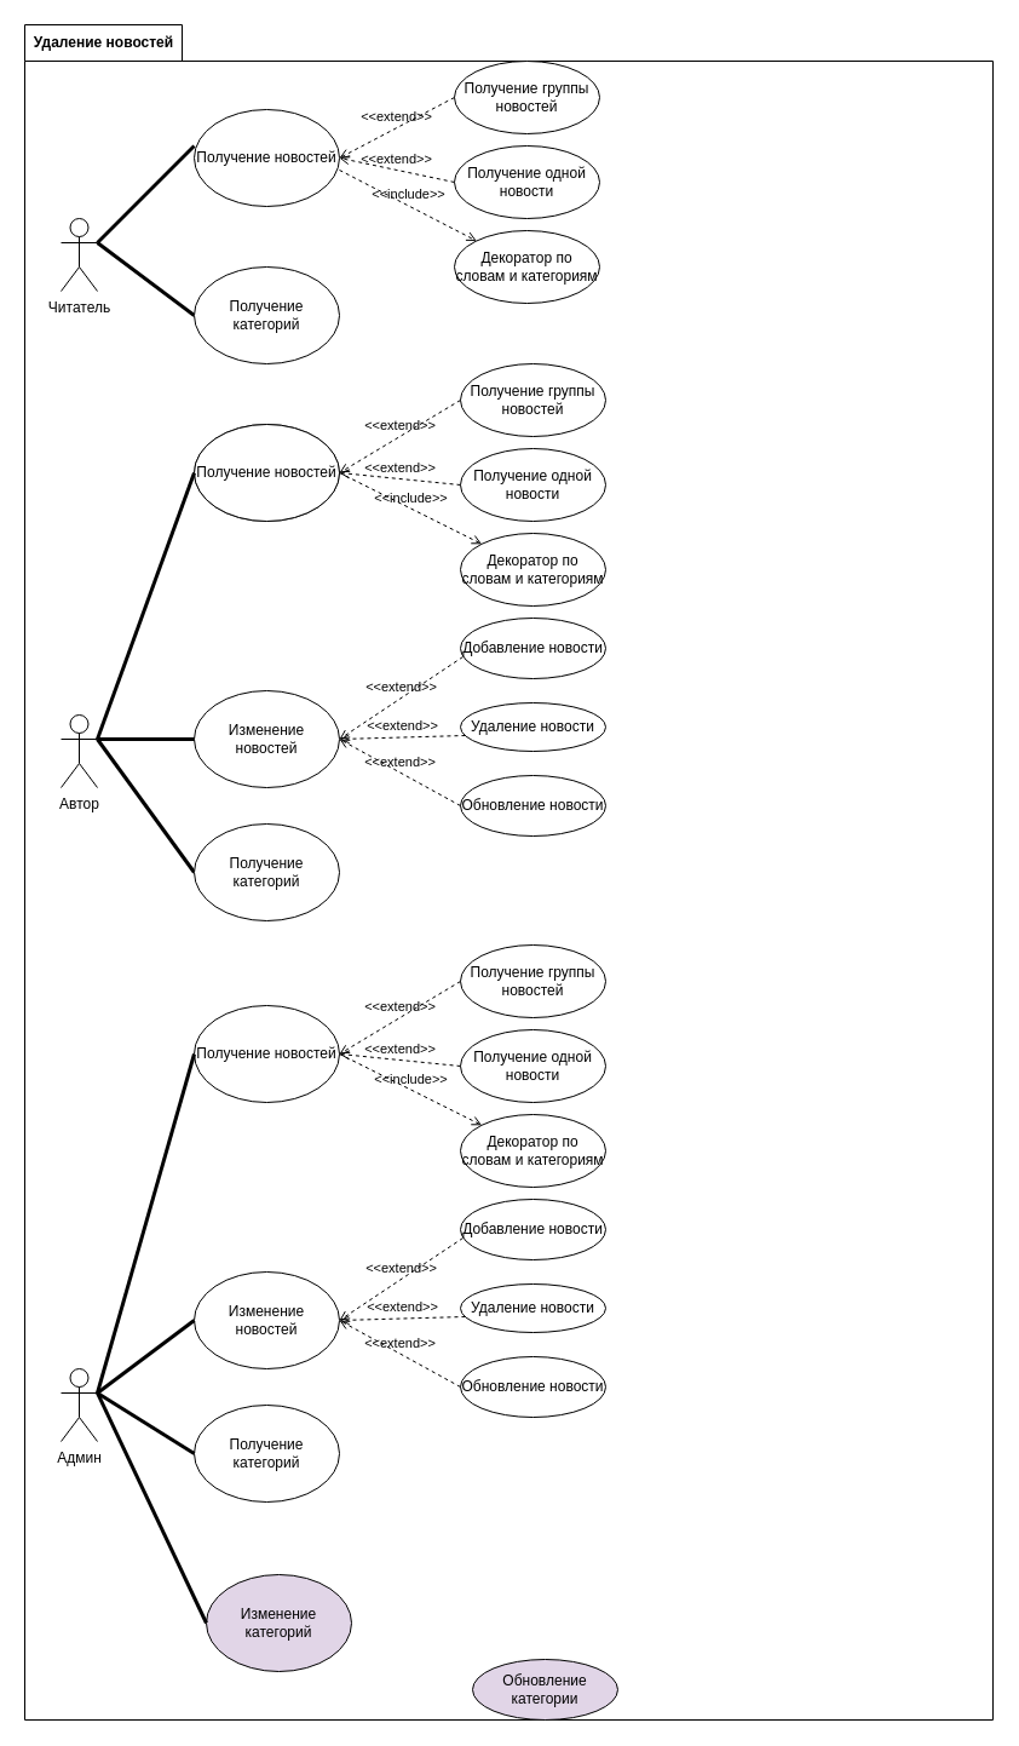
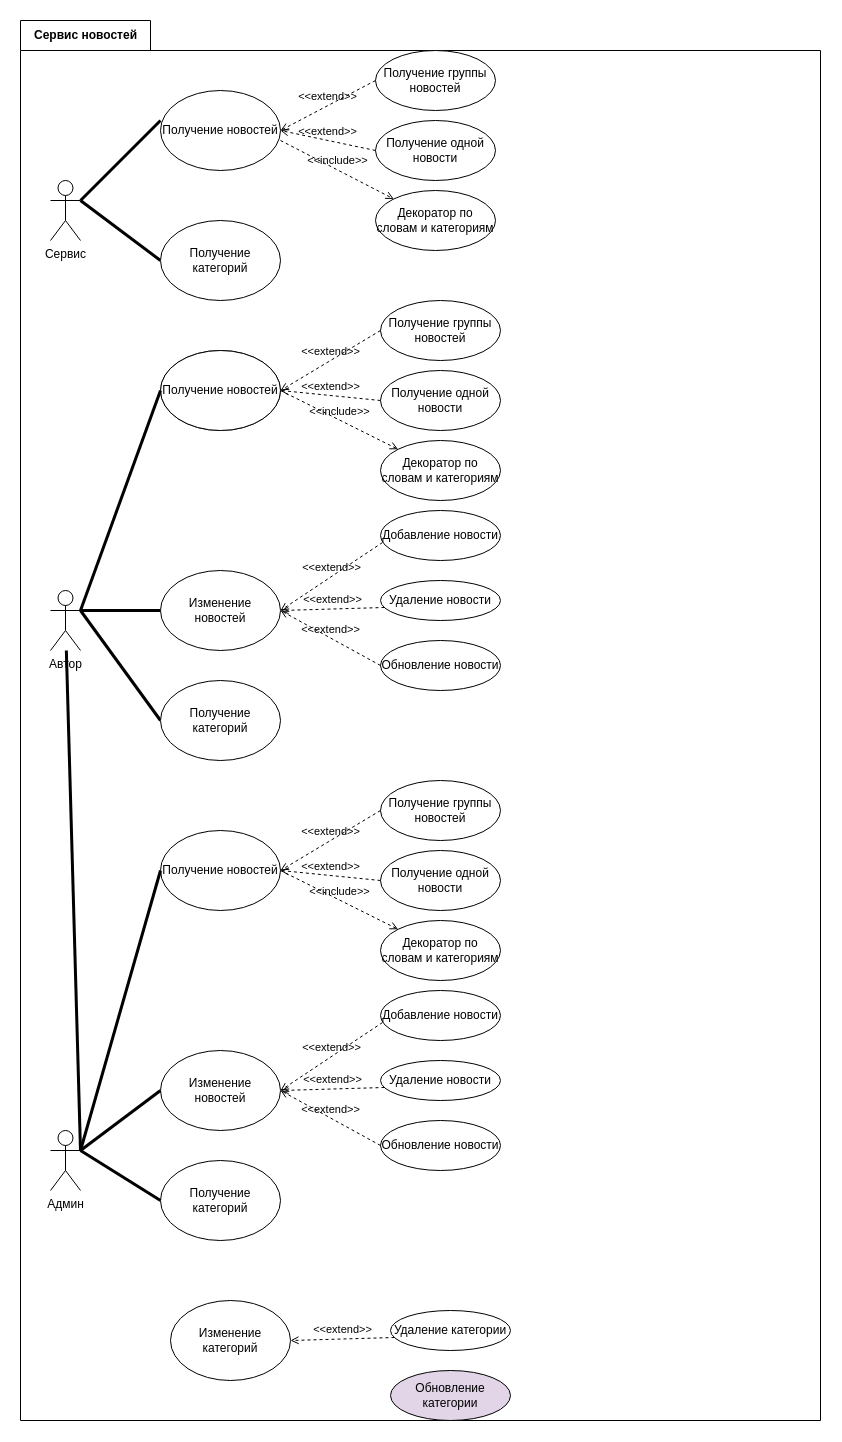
  <mxCell id="0" />
  <mxCell id="1" parent="0" />
- <mxCell id="2" value="Удаление новостей" style="shape=folder;fontStyle=1;tabWidth=130;tabHeight=30;tabPosition=left;html=1;boundedLbl=1;labelInHeader=1;container=1;collapsible=0;recursiveResize=0;" parent="1" vertex="1"><mxGeometry x="20" y="20" width="800" height="1400" as="geometry" /></mxCell>
- <mxCell id="3" value="&lt;div&gt;Читатель&lt;/div&gt;" style="shape=umlActor;verticalLabelPosition=bottom;verticalAlign=top;html=1;" parent="2" vertex="1"><mxGeometry x="30" y="160" width="30" height="60" as="geometry" /></mxCell>
+ <mxCell id="2" value="Сервис новостей" style="shape=folder;fontStyle=1;tabWidth=130;tabHeight=30;tabPosition=left;html=1;boundedLbl=1;labelInHeader=1;container=1;collapsible=0;recursiveResize=0;" parent="1" vertex="1"><mxGeometry x="20" y="20" width="800" height="1400" as="geometry" /></mxCell>
+ <mxCell id="3" value="&lt;div&gt;Сервис&lt;/div&gt;" style="shape=umlActor;verticalLabelPosition=bottom;verticalAlign=top;html=1;" parent="2" vertex="1"><mxGeometry x="30" y="160" width="30" height="60" as="geometry" /></mxCell>
  <mxCell id="4" value="Получение новостей" style="ellipse;whiteSpace=wrap;html=1;" parent="2" vertex="1"><mxGeometry x="140" y="70" width="120" height="80" as="geometry" /></mxCell>
  <mxCell id="5" value="Получение группы новостей" style="ellipse;whiteSpace=wrap;html=1;" parent="2" vertex="1"><mxGeometry x="355" y="30" width="120" height="60" as="geometry" /></mxCell>
  <mxCell id="6" value="" style="endArrow=none;startArrow=none;endFill=0;startFill=0;endSize=8;html=1;verticalAlign=bottom;labelBackgroundColor=none;strokeWidth=3;rounded=0;exitX=1;exitY=0.333;exitDx=0;exitDy=0;exitPerimeter=0;" parent="2" source="3" edge="1"><mxGeometry width="160" relative="1" as="geometry"><mxPoint x="70" y="99.5" as="sourcePoint" /><mxPoint x="140" y="100" as="targetPoint" /></mxGeometry></mxCell>
  <mxCell id="7" value="&amp;lt;&amp;lt;extend&amp;gt;&amp;gt;" style="html=1;verticalAlign=bottom;labelBackgroundColor=none;endArrow=open;endFill=0;dashed=1;rounded=0;exitX=0;exitY=0.5;exitDx=0;exitDy=0;entryX=1;entryY=0.5;entryDx=0;entryDy=0;" parent="2" source="5" target="4" edge="1"><mxGeometry width="160" relative="1" as="geometry"><mxPoint x="270" y="290" as="sourcePoint" /><mxPoint x="430" y="290" as="targetPoint" /></mxGeometry></mxCell>
  <mxCell id="8" value="Получение одной новости" style="ellipse;whiteSpace=wrap;html=1;" parent="2" vertex="1"><mxGeometry x="355" y="100" width="120" height="60" as="geometry" /></mxCell>
  <mxCell id="9" value="&amp;lt;&amp;lt;extend&amp;gt;&amp;gt;" style="html=1;verticalAlign=bottom;labelBackgroundColor=none;endArrow=open;endFill=0;dashed=1;rounded=0;exitX=0;exitY=0.5;exitDx=0;exitDy=0;entryX=1;entryY=0.5;entryDx=0;entryDy=0;" parent="2" source="8" target="4" edge="1"><mxGeometry width="160" relative="1" as="geometry"><mxPoint x="270" y="290" as="sourcePoint" /><mxPoint x="430" y="290" as="targetPoint" /></mxGeometry></mxCell>
  <mxCell id="10" value="&amp;lt;&amp;lt;include&amp;gt;&amp;gt;" style="html=1;verticalAlign=bottom;labelBackgroundColor=none;endArrow=open;endFill=0;dashed=1;rounded=0;" parent="2" target="11" edge="1"><mxGeometry width="160" relative="1" as="geometry"><mxPoint x="260" y="120" as="sourcePoint" /><mxPoint x="260" y="230" as="targetPoint" /></mxGeometry></mxCell>
  <mxCell id="11" value="Декоратор по словам и категориям" style="ellipse;whiteSpace=wrap;html=1;" parent="2" vertex="1"><mxGeometry x="355" y="170" width="120" height="60" as="geometry" /></mxCell>
  <mxCell id="12" value="" style="endArrow=none;startArrow=none;endFill=0;startFill=0;endSize=8;html=1;verticalAlign=bottom;labelBackgroundColor=none;strokeWidth=3;rounded=0;entryX=0;entryY=0.5;entryDx=0;entryDy=0;exitX=1;exitY=0.333;exitDx=0;exitDy=0;exitPerimeter=0;" parent="2" source="3" target="13" edge="1"><mxGeometry width="160" relative="1" as="geometry"><mxPoint x="100" y="420" as="sourcePoint" /><mxPoint x="260" y="420" as="targetPoint" /></mxGeometry></mxCell>
  <mxCell id="13" value="Получение категорий" style="ellipse;whiteSpace=wrap;html=1;" parent="2" vertex="1"><mxGeometry x="140" y="200" width="120" height="80" as="geometry" /></mxCell>
  <mxCell id="14" value="&lt;div&gt;Автор&lt;/div&gt;" style="shape=umlActor;verticalLabelPosition=bottom;verticalAlign=top;html=1;outlineConnect=0;" parent="2" vertex="1"><mxGeometry x="30" y="570" width="30" height="60" as="geometry" /></mxCell>
  <mxCell id="15" value="" style="ellipse;whiteSpace=wrap;html=1;" parent="2" vertex="1"><mxGeometry x="140" y="330" width="120" height="80" as="geometry" /></mxCell>
  <mxCell id="16" value="Получение новостей" style="ellipse;whiteSpace=wrap;html=1;" parent="2" vertex="1"><mxGeometry x="140" y="330" width="120" height="80" as="geometry" /></mxCell>
  <mxCell id="17" value="Получение группы новостей" style="ellipse;whiteSpace=wrap;html=1;" parent="2" vertex="1"><mxGeometry x="360" y="280" width="120" height="60" as="geometry" /></mxCell>
  <mxCell id="18" value="&amp;lt;&amp;lt;extend&amp;gt;&amp;gt;" style="html=1;verticalAlign=bottom;labelBackgroundColor=none;endArrow=open;endFill=0;dashed=1;rounded=0;exitX=0;exitY=0.5;exitDx=0;exitDy=0;entryX=1;entryY=0.5;entryDx=0;entryDy=0;" parent="2" source="17" target="16" edge="1"><mxGeometry width="160" relative="1" as="geometry"><mxPoint x="248" y="560" as="sourcePoint" /><mxPoint x="278" y="390" as="targetPoint" /></mxGeometry></mxCell>
  <mxCell id="19" value="Получение одной новости" style="ellipse;whiteSpace=wrap;html=1;" parent="2" vertex="1"><mxGeometry x="360" y="350" width="120" height="60" as="geometry" /></mxCell>
  <mxCell id="20" value="&amp;lt;&amp;lt;extend&amp;gt;&amp;gt;" style="html=1;verticalAlign=bottom;labelBackgroundColor=none;endArrow=open;endFill=0;dashed=1;rounded=0;exitX=0;exitY=0.5;exitDx=0;exitDy=0;" parent="2" source="19" edge="1"><mxGeometry width="160" relative="1" as="geometry"><mxPoint x="248" y="560" as="sourcePoint" /><mxPoint x="260" y="370" as="targetPoint" /></mxGeometry></mxCell>
  <mxCell id="21" value="&amp;lt;&amp;lt;include&amp;gt;&amp;gt;" style="html=1;verticalAlign=bottom;labelBackgroundColor=none;endArrow=open;endFill=0;dashed=1;rounded=0;" parent="2" target="22" edge="1"><mxGeometry width="160" relative="1" as="geometry"><mxPoint x="260" y="370" as="sourcePoint" /><mxPoint x="238" y="500" as="targetPoint" /></mxGeometry></mxCell>
  <mxCell id="22" value="Декоратор по словам и категориям" style="ellipse;whiteSpace=wrap;html=1;" parent="2" vertex="1"><mxGeometry x="360" y="420" width="120" height="60" as="geometry" /></mxCell>
  <mxCell id="23" value="" style="endArrow=none;startArrow=none;endFill=0;startFill=0;endSize=8;html=1;verticalAlign=bottom;labelBackgroundColor=none;strokeWidth=3;rounded=0;entryX=0;entryY=0.5;entryDx=0;entryDy=0;exitX=1;exitY=0.333;exitDx=0;exitDy=0;exitPerimeter=0;" parent="2" source="14" target="16" edge="1"><mxGeometry width="160" relative="1" as="geometry"><mxPoint x="60" y="410" as="sourcePoint" /><mxPoint x="220" y="410" as="targetPoint" /></mxGeometry></mxCell>
  <mxCell id="24" value="&lt;div&gt;Изменение&lt;br&gt;&lt;/div&gt;&lt;div&gt; новостей&lt;/div&gt;" style="ellipse;whiteSpace=wrap;html=1;" parent="2" vertex="1"><mxGeometry x="140" y="550" width="120" height="80" as="geometry" /></mxCell>
  <mxCell id="25" value="Добавление новости" style="ellipse;whiteSpace=wrap;html=1;" parent="2" vertex="1"><mxGeometry x="360" y="490" width="120" height="50" as="geometry" /></mxCell>
  <mxCell id="26" value="Удаление новости" style="ellipse;whiteSpace=wrap;html=1;" parent="2" vertex="1"><mxGeometry x="360" y="560" width="120" height="40" as="geometry" /></mxCell>
  <mxCell id="27" value="&amp;lt;&amp;lt;extend&amp;gt;&amp;gt;" style="html=1;verticalAlign=bottom;labelBackgroundColor=none;endArrow=open;endFill=0;dashed=1;rounded=0;exitX=0.017;exitY=0.64;exitDx=0;exitDy=0;exitPerimeter=0;entryX=1;entryY=0.5;entryDx=0;entryDy=0;" parent="2" source="25" target="24" edge="1"><mxGeometry width="160" relative="1" as="geometry"><mxPoint x="300" y="550" as="sourcePoint" /><mxPoint x="460" y="550" as="targetPoint" /></mxGeometry></mxCell>
  <mxCell id="28" value="&amp;lt;&amp;lt;extend&amp;gt;&amp;gt;" style="html=1;verticalAlign=bottom;labelBackgroundColor=none;endArrow=open;endFill=0;dashed=1;rounded=0;exitX=0.033;exitY=0.675;exitDx=0;exitDy=0;exitPerimeter=0;entryX=1;entryY=0.5;entryDx=0;entryDy=0;" parent="2" source="26" target="24" edge="1"><mxGeometry width="160" relative="1" as="geometry"><mxPoint x="300" y="550" as="sourcePoint" /><mxPoint x="260" y="610" as="targetPoint" /></mxGeometry></mxCell>
  <mxCell id="29" value="" style="endArrow=none;startArrow=none;endFill=0;startFill=0;endSize=8;html=1;verticalAlign=bottom;labelBackgroundColor=none;strokeWidth=3;rounded=0;exitX=1;exitY=0.333;exitDx=0;exitDy=0;exitPerimeter=0;entryX=0;entryY=0.5;entryDx=0;entryDy=0;" parent="2" source="14" target="24" edge="1"><mxGeometry width="160" relative="1" as="geometry"><mxPoint x="300" y="550" as="sourcePoint" /><mxPoint x="140" y="520" as="targetPoint" /></mxGeometry></mxCell>
  <mxCell id="30" value="Обновление новости" style="ellipse;whiteSpace=wrap;html=1;" parent="2" vertex="1"><mxGeometry x="360" y="620" width="120" height="50" as="geometry" /></mxCell>
  <mxCell id="31" value="&amp;lt;&amp;lt;extend&amp;gt;&amp;gt;" style="html=1;verticalAlign=bottom;labelBackgroundColor=none;endArrow=open;endFill=0;dashed=1;rounded=0;exitX=0;exitY=0.5;exitDx=0;exitDy=0;entryX=1;entryY=0.5;entryDx=0;entryDy=0;" parent="2" source="30" target="24" edge="1"><mxGeometry width="160" relative="1" as="geometry"><mxPoint x="300" y="490" as="sourcePoint" /><mxPoint x="460" y="490" as="targetPoint" /></mxGeometry></mxCell>
  <mxCell id="32" value="" style="endArrow=none;startArrow=none;endFill=0;startFill=0;endSize=8;html=1;verticalAlign=bottom;labelBackgroundColor=none;strokeWidth=3;rounded=0;entryX=0;entryY=0.5;entryDx=0;entryDy=0;" parent="2" target="33" edge="1"><mxGeometry width="160" relative="1" as="geometry"><mxPoint x="60" y="590" as="sourcePoint" /><mxPoint x="220" y="870" as="targetPoint" /></mxGeometry></mxCell>
  <mxCell id="33" value="Получение категорий" style="ellipse;whiteSpace=wrap;html=1;" parent="2" vertex="1"><mxGeometry x="140" y="660" width="120" height="80" as="geometry" /></mxCell>
  <mxCell id="34" value="Получение новостей" style="ellipse;whiteSpace=wrap;html=1;" vertex="1" parent="2"><mxGeometry x="140" y="810" width="120" height="80" as="geometry" /></mxCell>
  <mxCell id="35" value="Получение группы новостей" style="ellipse;whiteSpace=wrap;html=1;" vertex="1" parent="2"><mxGeometry x="360" y="760" width="120" height="60" as="geometry" /></mxCell>
  <mxCell id="36" value="&amp;lt;&amp;lt;extend&amp;gt;&amp;gt;" style="html=1;verticalAlign=bottom;labelBackgroundColor=none;endArrow=open;endFill=0;dashed=1;rounded=0;exitX=0;exitY=0.5;exitDx=0;exitDy=0;entryX=1;entryY=0.5;entryDx=0;entryDy=0;" edge="1" parent="2" source="35" target="34"><mxGeometry width="160" relative="1" as="geometry"><mxPoint x="208" y="1030" as="sourcePoint" /><mxPoint x="238" y="860" as="targetPoint" /></mxGeometry></mxCell>
  <mxCell id="37" value="Получение одной новости" style="ellipse;whiteSpace=wrap;html=1;" vertex="1" parent="2"><mxGeometry x="360" y="830" width="120" height="60" as="geometry" /></mxCell>
  <mxCell id="38" value="&amp;lt;&amp;lt;extend&amp;gt;&amp;gt;" style="html=1;verticalAlign=bottom;labelBackgroundColor=none;endArrow=open;endFill=0;dashed=1;rounded=0;exitX=0;exitY=0.5;exitDx=0;exitDy=0;" edge="1" parent="2" source="37"><mxGeometry width="160" relative="1" as="geometry"><mxPoint x="208" y="1030" as="sourcePoint" /><mxPoint x="260" y="850" as="targetPoint" /></mxGeometry></mxCell>
  <mxCell id="39" value="&amp;lt;&amp;lt;include&amp;gt;&amp;gt;" style="html=1;verticalAlign=bottom;labelBackgroundColor=none;endArrow=open;endFill=0;dashed=1;rounded=0;" edge="1" parent="2" target="40"><mxGeometry width="160" relative="1" as="geometry"><mxPoint x="260" y="850" as="sourcePoint" /><mxPoint x="198" y="970" as="targetPoint" /></mxGeometry></mxCell>
  <mxCell id="40" value="Декоратор по словам и категориям" style="ellipse;whiteSpace=wrap;html=1;" vertex="1" parent="2"><mxGeometry x="360" y="900" width="120" height="60" as="geometry" /></mxCell>
  <mxCell id="41" value="&lt;div&gt;Изменение&lt;br&gt;&lt;/div&gt;&lt;div&gt; новостей&lt;/div&gt;" style="ellipse;whiteSpace=wrap;html=1;" vertex="1" parent="2"><mxGeometry x="140" y="1030" width="120" height="80" as="geometry" /></mxCell>
  <mxCell id="42" value="Добавление новости" style="ellipse;whiteSpace=wrap;html=1;" vertex="1" parent="2"><mxGeometry x="360" y="970" width="120" height="50" as="geometry" /></mxCell>
  <mxCell id="43" value="Удаление новости" style="ellipse;whiteSpace=wrap;html=1;" vertex="1" parent="2"><mxGeometry x="360" y="1040" width="120" height="40" as="geometry" /></mxCell>
  <mxCell id="44" value="&amp;lt;&amp;lt;extend&amp;gt;&amp;gt;" style="html=1;verticalAlign=bottom;labelBackgroundColor=none;endArrow=open;endFill=0;dashed=1;rounded=0;exitX=0.017;exitY=0.64;exitDx=0;exitDy=0;exitPerimeter=0;entryX=1;entryY=0.5;entryDx=0;entryDy=0;" edge="1" parent="2" source="42" target="41"><mxGeometry width="160" relative="1" as="geometry"><mxPoint x="260" y="1020" as="sourcePoint" /><mxPoint x="420" y="1020" as="targetPoint" /></mxGeometry></mxCell>
  <mxCell id="45" value="&amp;lt;&amp;lt;extend&amp;gt;&amp;gt;" style="html=1;verticalAlign=bottom;labelBackgroundColor=none;endArrow=open;endFill=0;dashed=1;rounded=0;exitX=0.033;exitY=0.675;exitDx=0;exitDy=0;exitPerimeter=0;entryX=1;entryY=0.5;entryDx=0;entryDy=0;" edge="1" parent="2" source="43" target="41"><mxGeometry width="160" relative="1" as="geometry"><mxPoint x="260" y="1020" as="sourcePoint" /><mxPoint x="220" y="1080" as="targetPoint" /></mxGeometry></mxCell>
  <mxCell id="46" value="Обновление новости" style="ellipse;whiteSpace=wrap;html=1;" vertex="1" parent="2"><mxGeometry x="360" y="1100" width="120" height="50" as="geometry" /></mxCell>
  <mxCell id="47" value="&amp;lt;&amp;lt;extend&amp;gt;&amp;gt;" style="html=1;verticalAlign=bottom;labelBackgroundColor=none;endArrow=open;endFill=0;dashed=1;rounded=0;exitX=0;exitY=0.5;exitDx=0;exitDy=0;entryX=1;entryY=0.5;entryDx=0;entryDy=0;" edge="1" parent="2" source="46" target="41"><mxGeometry width="160" relative="1" as="geometry"><mxPoint x="260" y="960" as="sourcePoint" /><mxPoint x="420" y="960" as="targetPoint" /></mxGeometry></mxCell>
  <mxCell id="48" value="Получение категорий" style="ellipse;whiteSpace=wrap;html=1;" vertex="1" parent="2"><mxGeometry x="140" y="1140" width="120" height="80" as="geometry" /></mxCell>
  <mxCell id="49" value="&lt;div&gt;Админ&lt;/div&gt;" style="shape=umlActor;verticalLabelPosition=bottom;verticalAlign=top;html=1;outlineConnect=0;" vertex="1" parent="2"><mxGeometry x="30" y="1110" width="30" height="60" as="geometry" /></mxCell>
  <mxCell id="50" value="" style="endArrow=none;startArrow=none;endFill=0;startFill=0;endSize=8;html=1;verticalAlign=bottom;labelBackgroundColor=none;strokeWidth=3;rounded=0;exitX=1;exitY=0.333;exitDx=0;exitDy=0;exitPerimeter=0;entryX=0;entryY=0.5;entryDx=0;entryDy=0;" edge="1" parent="2" source="49" target="41"><mxGeometry width="160" relative="1" as="geometry"><mxPoint x="300" y="1050" as="sourcePoint" /><mxPoint x="460" y="1050" as="targetPoint" /></mxGeometry></mxCell>
  <mxCell id="51" value="" style="endArrow=none;startArrow=none;endFill=0;startFill=0;endSize=8;html=1;verticalAlign=bottom;labelBackgroundColor=none;strokeWidth=3;rounded=0;exitX=1;exitY=0.333;exitDx=0;exitDy=0;exitPerimeter=0;entryX=0;entryY=0.5;entryDx=0;entryDy=0;" edge="1" parent="2" source="49" target="34"><mxGeometry width="160" relative="1" as="geometry"><mxPoint x="300" y="1050" as="sourcePoint" /><mxPoint x="460" y="1050" as="targetPoint" /></mxGeometry></mxCell>
  <mxCell id="52" value="" style="endArrow=none;startArrow=none;endFill=0;startFill=0;endSize=8;html=1;verticalAlign=bottom;labelBackgroundColor=none;strokeWidth=3;rounded=0;exitX=1;exitY=0.333;exitDx=0;exitDy=0;exitPerimeter=0;entryX=0;entryY=0.5;entryDx=0;entryDy=0;" edge="1" parent="2" source="49" target="48"><mxGeometry width="160" relative="1" as="geometry"><mxPoint x="300" y="1050" as="sourcePoint" /><mxPoint x="460" y="1050" as="targetPoint" /></mxGeometry></mxCell>
- <mxCell id="53" value="&lt;div&gt;Изменение&lt;br&gt;&lt;/div&gt;&lt;div&gt;категорий&lt;/div&gt;" style="ellipse;whiteSpace=wrap;html=1;fillColor=#e1d5e7;" vertex="1" parent="2"><mxGeometry x="150" y="1280" width="120" height="80" as="geometry" /></mxCell>
+ <mxCell id="53" value="&lt;div&gt;Изменение&lt;br&gt;&lt;/div&gt;&lt;div&gt;категорий&lt;/div&gt;" style="ellipse;whiteSpace=wrap;html=1;" vertex="1" parent="2"><mxGeometry x="150" y="1280" width="120" height="80" as="geometry" /></mxCell>
+ <mxCell id="54" value="Удаление категории" style="ellipse;whiteSpace=wrap;html=1;" vertex="1" parent="2"><mxGeometry x="370" y="1290" width="120" height="40" as="geometry" /></mxCell>
+ <mxCell id="55" value="&amp;lt;&amp;lt;extend&amp;gt;&amp;gt;" style="html=1;verticalAlign=bottom;labelBackgroundColor=none;endArrow=open;endFill=0;dashed=1;rounded=0;exitX=0.033;exitY=0.675;exitDx=0;exitDy=0;exitPerimeter=0;entryX=1;entryY=0.5;entryDx=0;entryDy=0;" edge="1" parent="2" source="54" target="53"><mxGeometry width="160" relative="1" as="geometry"><mxPoint x="230" y="1260" as="sourcePoint" /><mxPoint x="190" y="1320" as="targetPoint" /></mxGeometry></mxCell>
  <mxCell id="56" value="Обновление категории" style="ellipse;whiteSpace=wrap;html=1;fillColor=#e1d5e7;" vertex="1" parent="2"><mxGeometry x="370" y="1350" width="120" height="50" as="geometry" /></mxCell>
- <mxCell id="57" value="" style="endArrow=none;startArrow=none;endFill=0;startFill=0;endSize=8;html=1;verticalAlign=bottom;labelBackgroundColor=none;strokeWidth=3;rounded=0;exitX=1;exitY=0.333;exitDx=0;exitDy=0;exitPerimeter=0;entryX=0;entryY=0.5;entryDx=0;entryDy=0;" edge="1" parent="2" source="49" target="53"><mxGeometry width="160" relative="1" as="geometry"><mxPoint x="300" y="1260" as="sourcePoint" /><mxPoint x="460" y="1260" as="targetPoint" /></mxGeometry></mxCell>
+ <mxCell id="57" value="" style="endArrow=none;startArrow=none;endFill=0;startFill=0;endSize=8;html=1;verticalAlign=bottom;labelBackgroundColor=none;strokeWidth=3;rounded=0;exitX=1;exitY=0.333;exitDx=0;exitDy=0;exitPerimeter=0;" edge="1" parent="2" source="49" target="14"><mxGeometry width="160" relative="1" as="geometry"><mxPoint x="300" y="1260" as="sourcePoint" /><mxPoint x="460" y="1260" as="targetPoint" /></mxGeometry></mxCell>
